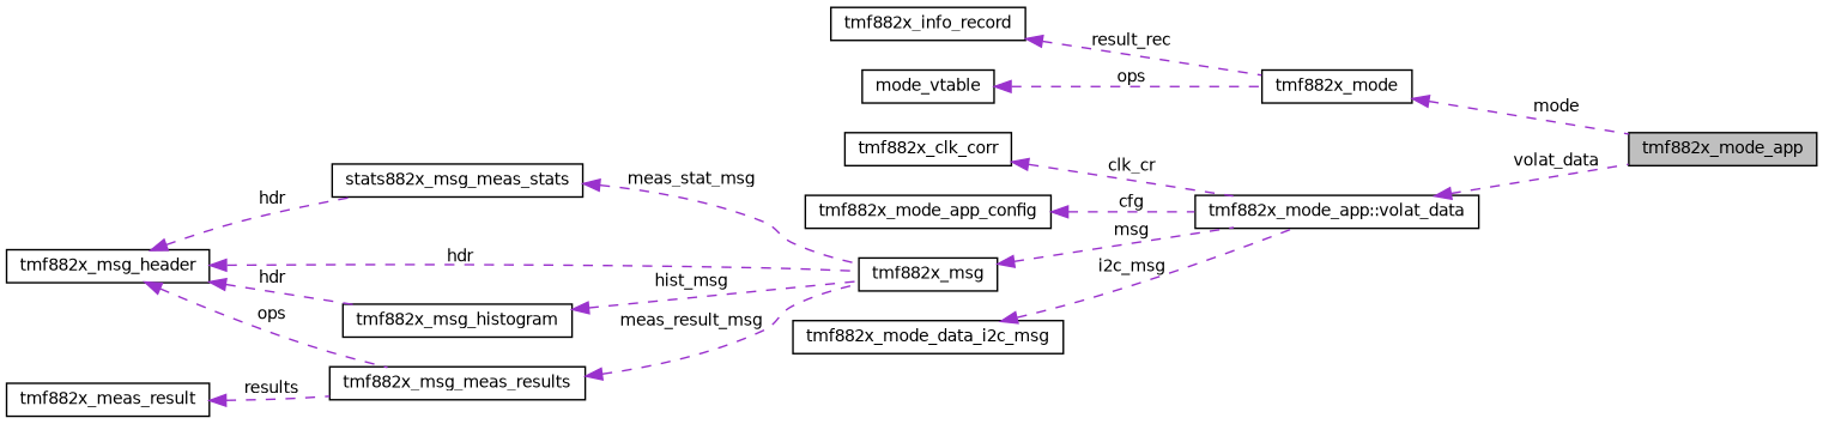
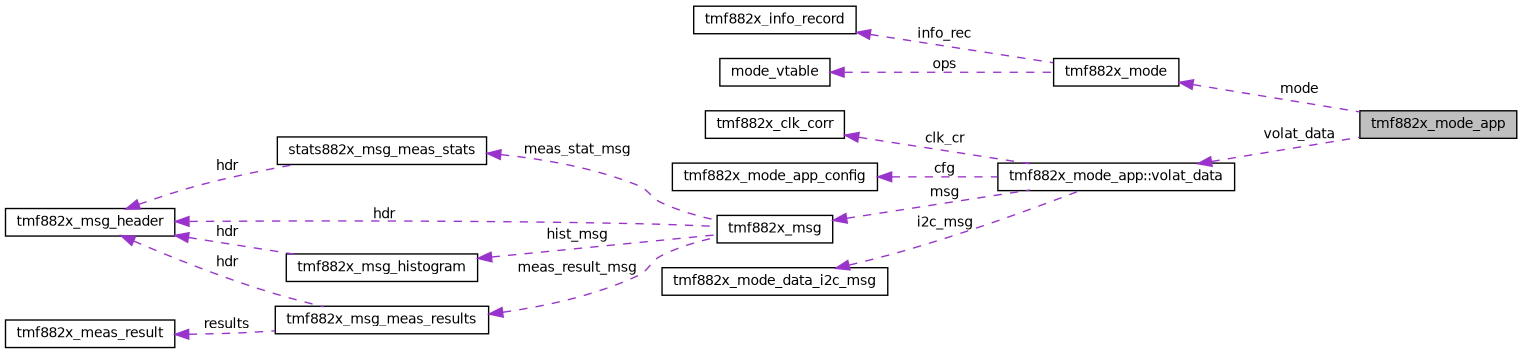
  digraph {
    rankdir=LR
    node [color=black fillcolor=white fontname=Helvetica fontsize=10 shape=record style=filled]
    edge [color=darkorchid3 dir=back fontname=Helvetica fontsize=10 labelfontname=Helvetica labelfontsize=10 style=dashed]
    n1 [fillcolor=grey75 fontcolor=black height=0.2 label=tmf882x_mode_app width=0.4]
    n2 [height=0.2 label=tmf882x_mode width=0.4]
    n3 [height=0.2 label=tmf882x_info_record width=0.4]
    n4 [height=0.2 label=mode_vtable width=0.4]
    n5 [height=0.2 label="tmf882x_mode_app::volat_data" width=0.4]
    n6 [height=0.2 label=tmf882x_clk_corr width=0.4]
    n7 [height=0.2 label=tmf882x_mode_app_config width=0.4]
    n8 [height=0.2 label=tmf882x_msg width=0.4]
    n9 [height=0.2 label=tmf882x_msg_histogram width=0.4]
    n10 [height=0.2 label=tmf882x_msg_header width=0.4]
    n11 [height=0.2 label=tmf882x_msg_meas_results width=0.4]
    n12 [height=0.2 label=stats882x_msg_meas_stats width=0.4]
    n13 [height=0.2 label=tmf882x_meas_result width=0.4]
    n14 [height=0.2 label=tmf882x_mode_data_i2c_msg width=0.4]
    n2 -> n1 [label=" mode"]
-   n3 -> n2 [label=" result_rec"]
+   n3 -> n2 [label=" info_rec"]
    n4 -> n2 [label=" ops"]
    n5 -> n1 [label=" volat_data"]
    n6 -> n5 [label=" clk_cr"]
    n7 -> n5 [label=" cfg"]
    n8 -> n5 [label=" msg"]
    n9 -> n8 [label=" hist_msg"]
    n10 -> n8 [label=" hdr"]
    n10 -> n9 [label=" hdr"]
-   n10 -> n11 [label=" ops"]
+   n10 -> n11 [label=" hdr"]
    n10 -> n12 [label=" hdr"]
    n11 -> n8 [label=" meas_result_msg"]
    n12 -> n8 [label=" meas_stat_msg"]
    n13 -> n11 [label=" results"]
    n14 -> n5 [label=" i2c_msg"]
  }
